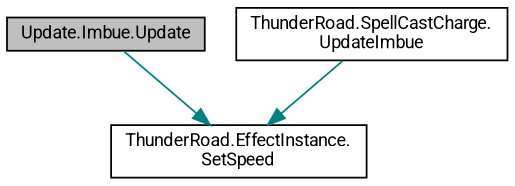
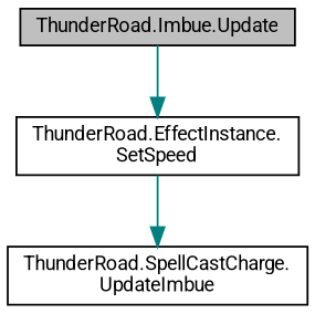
  digraph {
    fontname=Roboto
    rankdir=TB
    node [color=black fillcolor=white fontname=Roboto fontsize=10 shape=record style=filled]
    edge [color=teal fontname=Roboto fontsize=10 labelfontname=Helvetica labelfontsize=10 style=solid]
-   n1 [fillcolor=grey75 fontcolor=black height=0.2 label="Update.Imbue.Update" width=0.4]
+   n1 [fillcolor=grey75 fontcolor=black height=0.2 label="ThunderRoad.Imbue.Update" width=0.4]
    n2 [height=0.2 label="ThunderRoad.EffectInstance.\lSetSpeed" width=0.4]
    n3 [height=0.2 label="ThunderRoad.SpellCastCharge.\lUpdateImbue" width=0.4]
    n1 -> n2
-   n3 -> n2
+   n2 -> n3
  }
